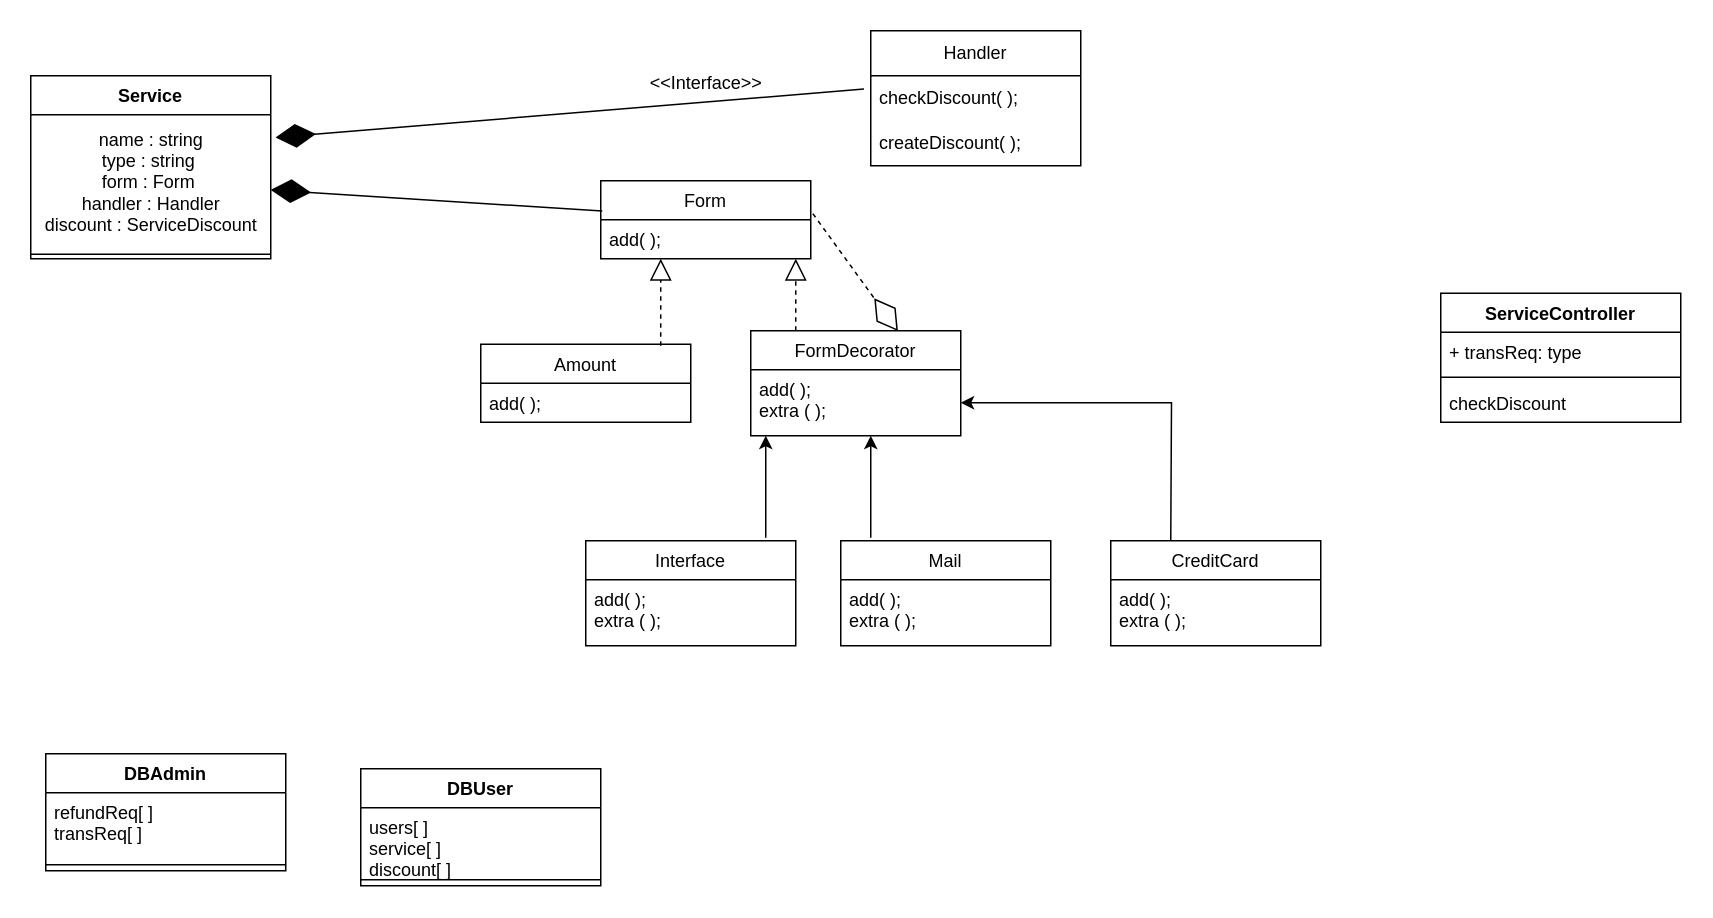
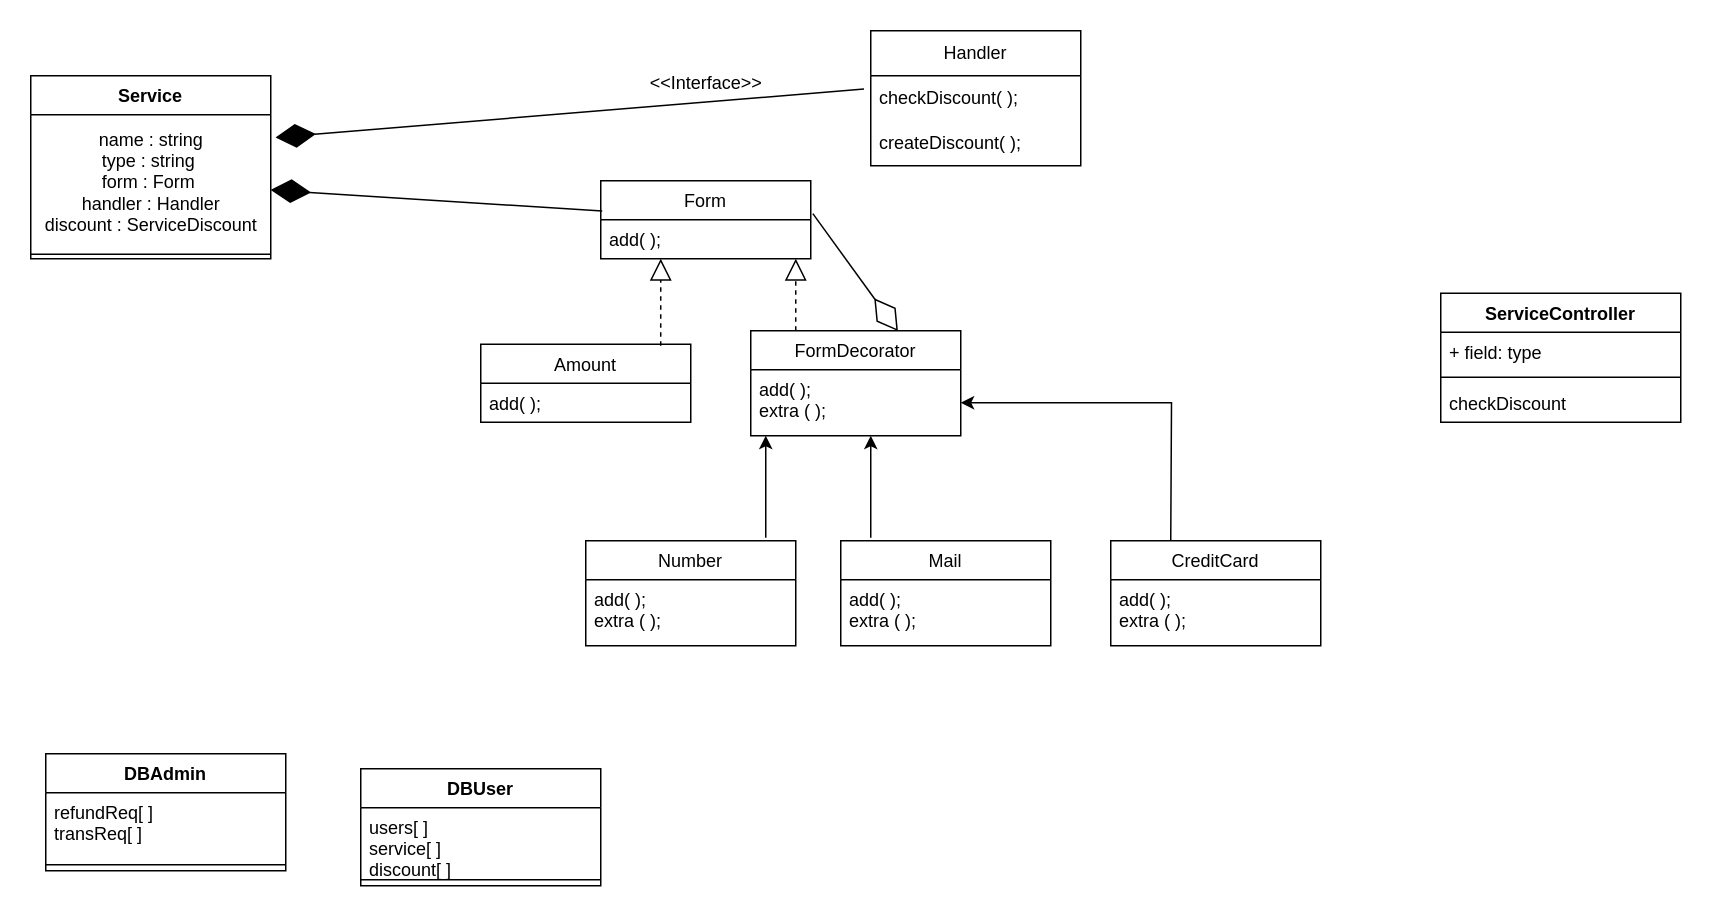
  <mxCell id="0" />
  <mxCell id="1" parent="0" />
  <mxCell id="2" value="Service" style="swimlane;fontStyle=1;align=center;verticalAlign=top;childLayout=stackLayout;horizontal=1;startSize=26;horizontalStack=0;resizeParent=1;resizeParentMax=0;resizeLast=0;collapsible=1;marginBottom=0;" vertex="1" parent="1"><mxGeometry x="20" y="50" width="160" height="122" as="geometry" /></mxCell>
  <mxCell id="3" value="&lt;span style=&quot;text-align: left;&quot;&gt;name : string&lt;/span&gt;&lt;br style=&quot;padding: 0px; margin: 0px; text-align: left;&quot;&gt;&lt;span style=&quot;text-align: left;&quot;&gt;type : string&amp;nbsp;&lt;/span&gt;&lt;br style=&quot;padding: 0px; margin: 0px; text-align: left;&quot;&gt;&lt;span style=&quot;text-align: left;&quot;&gt;form : Form&amp;nbsp;&lt;/span&gt;&lt;br style=&quot;padding: 0px; margin: 0px; text-align: left;&quot;&gt;&lt;span style=&quot;text-align: left;&quot;&gt;handler : Handler&lt;/span&gt;&lt;br style=&quot;padding: 0px; margin: 0px; text-align: left;&quot;&gt;&lt;span style=&quot;text-align: left;&quot;&gt;discount : ServiceDiscount&lt;/span&gt;" style="text;html=1;align=center;verticalAlign=middle;resizable=0;points=[];autosize=1;strokeColor=none;fillColor=none;" vertex="1" parent="2"><mxGeometry y="26" width="160" height="90" as="geometry" /></mxCell>
  <mxCell id="4" value="" style="line;strokeWidth=1;fillColor=none;align=left;verticalAlign=middle;spacingTop=-1;spacingLeft=3;spacingRight=3;rotatable=0;labelPosition=right;points=[];portConstraint=eastwest;strokeColor=inherit;" vertex="1" parent="2"><mxGeometry y="116" width="160" height="6" as="geometry" /></mxCell>
  <mxCell id="5" value="DBUser" style="swimlane;fontStyle=1;align=center;verticalAlign=top;childLayout=stackLayout;horizontal=1;startSize=26;horizontalStack=0;resizeParent=1;resizeParentMax=0;resizeLast=0;collapsible=1;marginBottom=0;" vertex="1" parent="1"><mxGeometry x="240" y="512" width="160" height="78" as="geometry" /></mxCell>
  <mxCell id="6" value="users[ ]&#10;service[ ]&#10;discount[ ]&#10;" style="text;strokeColor=none;fillColor=none;align=left;verticalAlign=top;spacingLeft=4;spacingRight=4;overflow=hidden;rotatable=0;points=[[0,0.5],[1,0.5]];portConstraint=eastwest;" vertex="1" parent="5"><mxGeometry y="26" width="160" height="44" as="geometry" /></mxCell>
  <mxCell id="7" value="" style="line;strokeWidth=1;fillColor=none;align=left;verticalAlign=middle;spacingTop=-1;spacingLeft=3;spacingRight=3;rotatable=0;labelPosition=right;points=[];portConstraint=eastwest;strokeColor=inherit;" vertex="1" parent="5"><mxGeometry y="70" width="160" height="8" as="geometry" /></mxCell>
  <mxCell id="8" value="DBAdmin" style="swimlane;fontStyle=1;align=center;verticalAlign=top;childLayout=stackLayout;horizontal=1;startSize=26;horizontalStack=0;resizeParent=1;resizeParentMax=0;resizeLast=0;collapsible=1;marginBottom=0;" vertex="1" parent="1"><mxGeometry x="30" y="502" width="160" height="78" as="geometry" /></mxCell>
  <mxCell id="9" value="refundReq[ ]&#10;transReq[ ]" style="text;strokeColor=none;fillColor=none;align=left;verticalAlign=top;spacingLeft=4;spacingRight=4;overflow=hidden;rotatable=0;points=[[0,0.5],[1,0.5]];portConstraint=eastwest;" vertex="1" parent="8"><mxGeometry y="26" width="160" height="44" as="geometry" /></mxCell>
  <mxCell id="10" value="" style="line;strokeWidth=1;fillColor=none;align=left;verticalAlign=middle;spacingTop=-1;spacingLeft=3;spacingRight=3;rotatable=0;labelPosition=right;points=[];portConstraint=eastwest;strokeColor=inherit;" vertex="1" parent="8"><mxGeometry y="70" width="160" height="8" as="geometry" /></mxCell>
  <mxCell id="11" value="Form" style="swimlane;fontStyle=0;childLayout=stackLayout;horizontal=1;startSize=26;fillColor=none;horizontalStack=0;resizeParent=1;resizeParentMax=0;resizeLast=0;collapsible=1;marginBottom=0;" vertex="1" parent="1"><mxGeometry x="400" y="120" width="140" height="52" as="geometry" /></mxCell>
  <mxCell id="12" value="add( );" style="text;strokeColor=none;fillColor=none;align=left;verticalAlign=top;spacingLeft=4;spacingRight=4;overflow=hidden;rotatable=0;points=[[0,0.5],[1,0.5]];portConstraint=eastwest;" vertex="1" parent="11"><mxGeometry y="26" width="140" height="26" as="geometry" /></mxCell>
  <mxCell id="13" value="Amount" style="swimlane;fontStyle=0;childLayout=stackLayout;horizontal=1;startSize=26;fillColor=none;horizontalStack=0;resizeParent=1;resizeParentMax=0;resizeLast=0;collapsible=1;marginBottom=0;" vertex="1" parent="1"><mxGeometry x="320" y="229" width="140" height="52" as="geometry" /></mxCell>
  <mxCell id="14" value="add( );" style="text;strokeColor=none;fillColor=none;align=left;verticalAlign=top;spacingLeft=4;spacingRight=4;overflow=hidden;rotatable=0;points=[[0,0.5],[1,0.5]];portConstraint=eastwest;" vertex="1" parent="13"><mxGeometry y="26" width="140" height="26" as="geometry" /></mxCell>
  <mxCell id="15" value="FormDecorator" style="swimlane;fontStyle=0;childLayout=stackLayout;horizontal=1;startSize=26;fillColor=none;horizontalStack=0;resizeParent=1;resizeParentMax=0;resizeLast=0;collapsible=1;marginBottom=0;" vertex="1" parent="1"><mxGeometry x="500" y="220" width="140" height="70" as="geometry" /></mxCell>
  <mxCell id="16" value="add( );&#10;extra ( );" style="text;strokeColor=none;fillColor=none;align=left;verticalAlign=top;spacingLeft=4;spacingRight=4;overflow=hidden;rotatable=0;points=[[0,0.5],[1,0.5]];portConstraint=eastwest;" vertex="1" parent="15"><mxGeometry y="26" width="140" height="44" as="geometry" /></mxCell>
  <mxCell id="17" value="Handler" style="swimlane;fontStyle=0;childLayout=stackLayout;horizontal=1;startSize=30;horizontalStack=0;resizeParent=1;resizeParentMax=0;resizeLast=0;collapsible=1;marginBottom=0;whiteSpace=wrap;html=1;" vertex="1" parent="1"><mxGeometry x="580" y="20" width="140" height="90" as="geometry" /></mxCell>
  <mxCell id="18" value="checkDiscount( );" style="text;strokeColor=none;fillColor=none;align=left;verticalAlign=middle;spacingLeft=4;spacingRight=4;overflow=hidden;points=[[0,0.5],[1,0.5]];portConstraint=eastwest;rotatable=0;whiteSpace=wrap;html=1;" vertex="1" parent="17"><mxGeometry y="30" width="140" height="30" as="geometry" /></mxCell>
  <mxCell id="19" value="createDiscount( );" style="text;strokeColor=none;fillColor=none;align=left;verticalAlign=middle;spacingLeft=4;spacingRight=4;overflow=hidden;points=[[0,0.5],[1,0.5]];portConstraint=eastwest;rotatable=0;whiteSpace=wrap;html=1;" vertex="1" parent="17"><mxGeometry y="60" width="140" height="30" as="geometry" /></mxCell>
  <mxCell id="20" value="CreditCard" style="swimlane;fontStyle=0;childLayout=stackLayout;horizontal=1;startSize=26;fillColor=none;horizontalStack=0;resizeParent=1;resizeParentMax=0;resizeLast=0;collapsible=1;marginBottom=0;" vertex="1" parent="1"><mxGeometry x="740" y="360" width="140" height="70" as="geometry" /></mxCell>
  <mxCell id="21" value="add( );&#10;extra ( );" style="text;strokeColor=none;fillColor=none;align=left;verticalAlign=top;spacingLeft=4;spacingRight=4;overflow=hidden;rotatable=0;points=[[0,0.5],[1,0.5]];portConstraint=eastwest;" vertex="1" parent="20"><mxGeometry y="26" width="140" height="44" as="geometry" /></mxCell>
  <mxCell id="22" value="Mail" style="swimlane;fontStyle=0;childLayout=stackLayout;horizontal=1;startSize=26;fillColor=none;horizontalStack=0;resizeParent=1;resizeParentMax=0;resizeLast=0;collapsible=1;marginBottom=0;" vertex="1" parent="1"><mxGeometry x="560" y="360" width="140" height="70" as="geometry" /></mxCell>
  <mxCell id="23" value="add( );&#10;extra ( );" style="text;strokeColor=none;fillColor=none;align=left;verticalAlign=top;spacingLeft=4;spacingRight=4;overflow=hidden;rotatable=0;points=[[0,0.5],[1,0.5]];portConstraint=eastwest;" vertex="1" parent="22"><mxGeometry y="26" width="140" height="44" as="geometry" /></mxCell>
- <mxCell id="24" value="Interface" style="swimlane;fontStyle=0;childLayout=stackLayout;horizontal=1;startSize=26;fillColor=none;horizontalStack=0;resizeParent=1;resizeParentMax=0;resizeLast=0;collapsible=1;marginBottom=0;" vertex="1" parent="1"><mxGeometry x="390" y="360" width="140" height="70" as="geometry" /></mxCell>
+ <mxCell id="24" value="Number" style="swimlane;fontStyle=0;childLayout=stackLayout;horizontal=1;startSize=26;fillColor=none;horizontalStack=0;resizeParent=1;resizeParentMax=0;resizeLast=0;collapsible=1;marginBottom=0;" vertex="1" parent="1"><mxGeometry x="390" y="360" width="140" height="70" as="geometry" /></mxCell>
  <mxCell id="25" value="add( );&#10;extra ( );" style="text;strokeColor=none;fillColor=none;align=left;verticalAlign=top;spacingLeft=4;spacingRight=4;overflow=hidden;rotatable=0;points=[[0,0.5],[1,0.5]];portConstraint=eastwest;" vertex="1" parent="24"><mxGeometry y="26" width="140" height="44" as="geometry" /></mxCell>
  <mxCell id="26" value="" style="endArrow=diamondThin;endFill=1;endSize=24;html=1;rounded=0;exitX=-0.032;exitY=0.297;exitDx=0;exitDy=0;exitPerimeter=0;entryX=1.02;entryY=0.168;entryDx=0;entryDy=0;entryPerimeter=0;" edge="1" parent="1" source="18" target="3"><mxGeometry width="160" relative="1" as="geometry"><mxPoint x="1500" y="80" as="sourcePoint" /><mxPoint x="1660" y="80" as="targetPoint" /></mxGeometry></mxCell>
  <mxCell id="27" value="" style="endArrow=diamondThin;endFill=1;endSize=24;html=1;rounded=0;exitX=0.007;exitY=0.389;exitDx=0;exitDy=0;exitPerimeter=0;" edge="1" parent="1" source="11" target="3"><mxGeometry width="160" relative="1" as="geometry"><mxPoint x="2000" y="174.9" as="sourcePoint" /><mxPoint x="1467.68" y="177.11" as="targetPoint" /></mxGeometry></mxCell>
  <mxCell id="28" value="" style="edgeStyle=orthogonalEdgeStyle;rounded=0;orthogonalLoop=1;jettySize=auto;html=1;" edge="1" parent="1" target="16"><mxGeometry relative="1" as="geometry"><mxPoint x="780" y="360" as="sourcePoint" /><mxPoint x="780" y="292" as="targetPoint" /></mxGeometry></mxCell>
  <mxCell id="29" value="" style="edgeStyle=orthogonalEdgeStyle;rounded=0;orthogonalLoop=1;jettySize=auto;html=1;" edge="1" parent="1"><mxGeometry relative="1" as="geometry"><mxPoint x="580" y="358" as="sourcePoint" /><mxPoint x="580" y="290" as="targetPoint" /></mxGeometry></mxCell>
  <mxCell id="30" value="" style="edgeStyle=orthogonalEdgeStyle;rounded=0;orthogonalLoop=1;jettySize=auto;html=1;" edge="1" parent="1"><mxGeometry relative="1" as="geometry"><mxPoint x="510" y="358" as="sourcePoint" /><mxPoint x="510" y="290" as="targetPoint" /></mxGeometry></mxCell>
- <mxCell id="31" value="" style="endArrow=diamondThin;endFill=0;endSize=24;html=1;rounded=0;entryX=0.701;entryY=0.003;entryDx=0;entryDy=0;entryPerimeter=0;exitX=1.01;exitY=0.422;exitDx=0;exitDy=0;exitPerimeter=0;dashed=1;" edge="1" parent="1" source="11" target="15"><mxGeometry width="160" relative="1" as="geometry"><mxPoint x="540" y="160" as="sourcePoint" /><mxPoint x="700" y="160" as="targetPoint" /></mxGeometry></mxCell>
+ <mxCell id="31" value="" style="endArrow=diamondThin;endFill=0;endSize=24;html=1;rounded=0;entryX=0.701;entryY=0.003;entryDx=0;entryDy=0;entryPerimeter=0;exitX=1.01;exitY=0.422;exitDx=0;exitDy=0;exitPerimeter=0;" edge="1" parent="1" source="11" target="15"><mxGeometry width="160" relative="1" as="geometry"><mxPoint x="540" y="160" as="sourcePoint" /><mxPoint x="700" y="160" as="targetPoint" /></mxGeometry></mxCell>
  <mxCell id="32" value="" style="endArrow=block;dashed=1;endFill=0;endSize=12;html=1;rounded=0;exitX=0.857;exitY=0.019;exitDx=0;exitDy=0;exitPerimeter=0;" edge="1" parent="1" source="13"><mxGeometry width="160" relative="1" as="geometry"><mxPoint x="280" y="172" as="sourcePoint" /><mxPoint x="440" y="172" as="targetPoint" /></mxGeometry></mxCell>
  <mxCell id="33" value="" style="endArrow=block;dashed=1;endFill=0;endSize=12;html=1;rounded=0;" edge="1" parent="1"><mxGeometry width="160" relative="1" as="geometry"><mxPoint x="530" y="220" as="sourcePoint" /><mxPoint x="530.02" y="172" as="targetPoint" /></mxGeometry></mxCell>
  <mxCell id="34" value="&amp;lt;&amp;lt;Interface&amp;gt;&amp;gt;" style="text;html=1;align=center;verticalAlign=middle;resizable=0;points=[];autosize=1;strokeColor=none;fillColor=none;" vertex="1" parent="1"><mxGeometry x="420" y="40" width="100" height="30" as="geometry" /></mxCell>
  <mxCell id="35" value="ServiceController" style="swimlane;fontStyle=1;align=center;verticalAlign=top;childLayout=stackLayout;horizontal=1;startSize=26;horizontalStack=0;resizeParent=1;resizeParentMax=0;resizeLast=0;collapsible=1;marginBottom=0;" vertex="1" parent="1"><mxGeometry x="960" y="195" width="160" height="86" as="geometry" /></mxCell>
- <mxCell id="36" value="+ transReq: type" style="text;strokeColor=none;fillColor=none;align=left;verticalAlign=top;spacingLeft=4;spacingRight=4;overflow=hidden;rotatable=0;points=[[0,0.5],[1,0.5]];portConstraint=eastwest;" vertex="1" parent="35"><mxGeometry y="26" width="160" height="26" as="geometry" /></mxCell>
+ <mxCell id="36" value="+ field: type" style="text;strokeColor=none;fillColor=none;align=left;verticalAlign=top;spacingLeft=4;spacingRight=4;overflow=hidden;rotatable=0;points=[[0,0.5],[1,0.5]];portConstraint=eastwest;" vertex="1" parent="35"><mxGeometry y="26" width="160" height="26" as="geometry" /></mxCell>
  <mxCell id="37" value="" style="line;strokeWidth=1;fillColor=none;align=left;verticalAlign=middle;spacingTop=-1;spacingLeft=3;spacingRight=3;rotatable=0;labelPosition=right;points=[];portConstraint=eastwest;strokeColor=inherit;" vertex="1" parent="35"><mxGeometry y="52" width="160" height="8" as="geometry" /></mxCell>
  <mxCell id="38" value="checkDiscount" style="text;strokeColor=none;fillColor=none;align=left;verticalAlign=top;spacingLeft=4;spacingRight=4;overflow=hidden;rotatable=0;points=[[0,0.5],[1,0.5]];portConstraint=eastwest;" vertex="1" parent="35"><mxGeometry y="60" width="160" height="26" as="geometry" /></mxCell>
